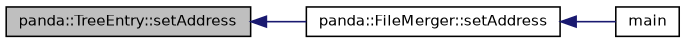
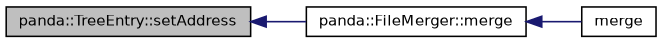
  digraph {
    rankdir=LR
    node [color=black fillcolor=white fontname=Helvetica fontsize=10 shape=record style=filled]
    edge [color=midnightblue dir=back fontname=Helvetica fontsize=10 labelfontname=Helvetica labelfontsize=10 style=solid]
    n1 [fillcolor=grey75 fontcolor=black height=0.2 label="panda::TreeEntry::setAddress" width=0.4]
-   n2 [height=0.2 label="panda::FileMerger::setAddress" width=0.4]
-   n3 [height=0.2 label=main width=0.4]
+   n2 [height=0.2 label="panda::FileMerger::merge" width=0.4]
+   n3 [height=0.2 label=merge width=0.4]
    n1 -> n2
    n2 -> n3
  }
